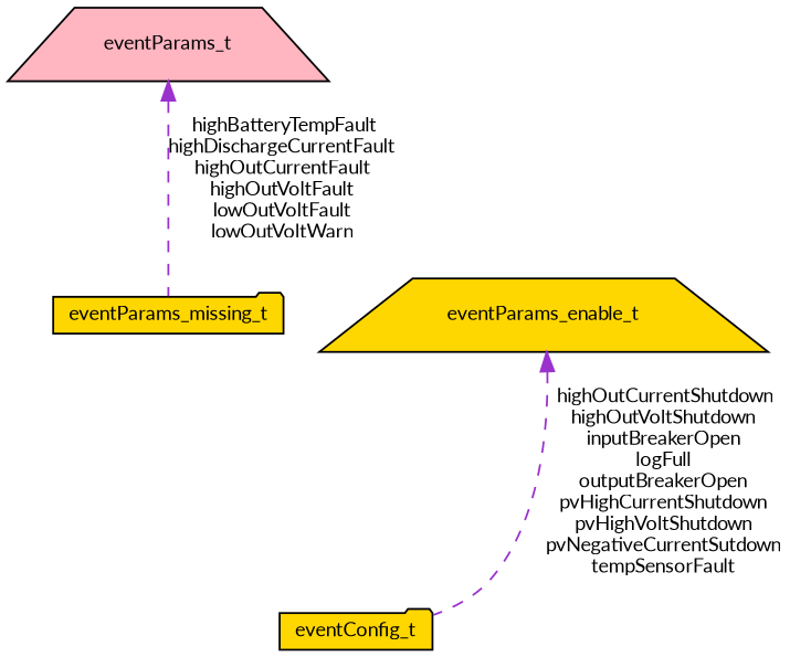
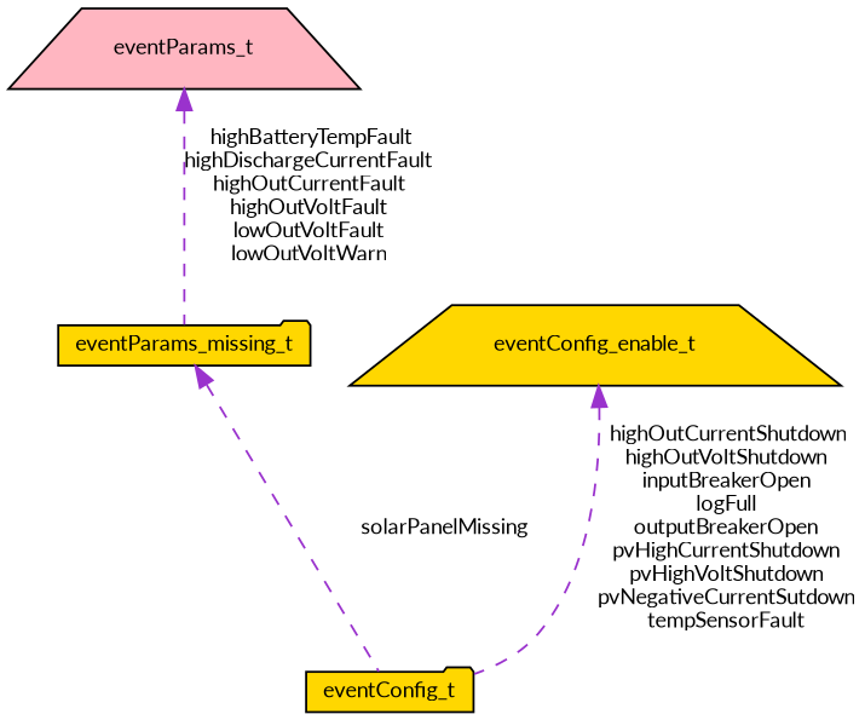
  digraph {
    fontname=Lato
    node [color=black fillcolor=gold fontname=Lato fontsize=10 shape=folder style=filled]
    edge [color=darkorchid3 dir=back fontname=Lato fontsize=10 labelfontname=Helvetica labelfontsize=10 style=dashed]
    n1 [fontcolor=black height=0.2 label=eventConfig_t width=0.4]
    n2 [height=0.2 label=eventParams_missing_t width=0.4]
-   n3 [height=0.2 label=eventParams_enable_t shape=trapezium width=0.4]
+   n3 [height=0.2 label=eventConfig_enable_t shape=trapezium width=0.4]
    n4 [fillcolor=lightpink height=0.2 label=eventParams_t shape=trapezium width=0.4]
+   n2 -> n1 [label=" solarPanelMissing"]
    n3 -> n1 [label=" highOutCurrentShutdown\nhighOutVoltShutdown\ninputBreakerOpen\nlogFull\noutputBreakerOpen\npvHighCurrentShutdown\npvHighVoltShutdown\npvNegativeCurrentSutdown\ntempSensorFault"]
    n4 -> n2 [label=" highBatteryTempFault\nhighDischargeCurrentFault\nhighOutCurrentFault\nhighOutVoltFault\nlowOutVoltFault\nlowOutVoltWarn"]
  }
